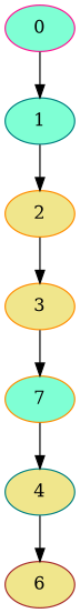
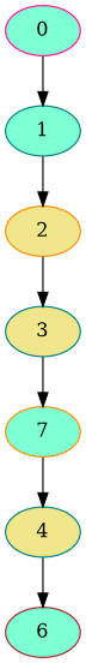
  digraph {
    fontname="DejaVu Serif"
    node [color=darkorange fillcolor=aquamarine fontname="DejaVu Serif" style=filled]
    edge [fontname="DejaVu Serif"]
    n1 [color=deeppink label=0]
    n2 [color=teal label=1]
    n3 [fillcolor=khaki label=2]
-   n4 [fillcolor=khaki label=3]
+   n4 [color=teal fillcolor=khaki label=3]
    n5 [label=7]
    n6 [color=teal fillcolor=khaki label=4]
-   n7 [color=brown fillcolor=khaki label=6]
+   n7 [color=brown label=6]
    n1 -> n2
    n2 -> n3
    n3 -> n4
    n4 -> n5
    n5 -> n6
    n6 -> n7
  }
